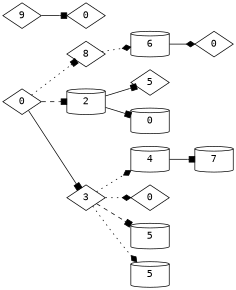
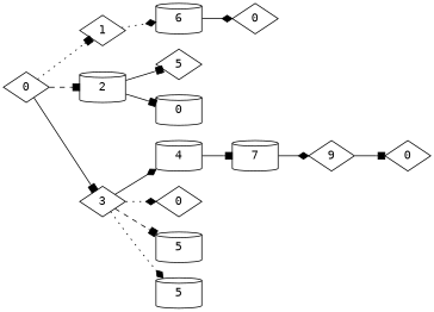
  digraph {
    fontname="DejaVu Sans Mono"
    rankdir=LR
    node [fontname="DejaVu Sans Mono" isInitial=false kind=ACCEPTING shape=diamond]
    edge [arrowhead=box fontname="DejaVu Sans Mono" letter=close style=solid]
    n1 [isInitial=true label=0]
-   n2 [label=8]
+   n2 [label=1]
    n3 [label=2 shape=cylinder]
    n4 [label=3]
    n5 [label=6 shape=cylinder]
    n6 [kind=AVOID label=5]
    n7 [label=0 shape=cylinder]
    n8 [label=4 shape=cylinder]
    n9 [label=0]
    n10 [kind=AVOID label=5 shape=cylinder]
    n11 [kind=AVOID label=5 shape=cylinder]
    n12 [label=0]
    n13 [label=7 shape=cylinder]
    n14 [label=9]
    n15 [label=0]
    n1 -> n2 [letter=alarm style=dotted]
    n1 -> n3 [letter=open style=dashed]
    n1 -> n4 [letter=start]
    n2 -> n5 [arrowhead=diamond letter=eopen style=dotted]
    n3 -> n6 [letter=start]
    n3 -> n7
-   n4 -> n8 [arrowhead=diamond letter=alarm style=dotted]
+   n4 -> n8 [arrowhead=diamond letter=alarm]
    n4 -> n9 [arrowhead=diamond letter=stop style=dotted]
    n4 -> n10 [letter=open style=dashed]
    n4 -> n11 [arrowhead=diamond style=dotted]
    n5 -> n12 [arrowhead=diamond]
    n8 -> n13 [letter=estop]
+   n13 -> n14 [arrowhead=diamond letter=eopen]
    n14 -> n15
  }
